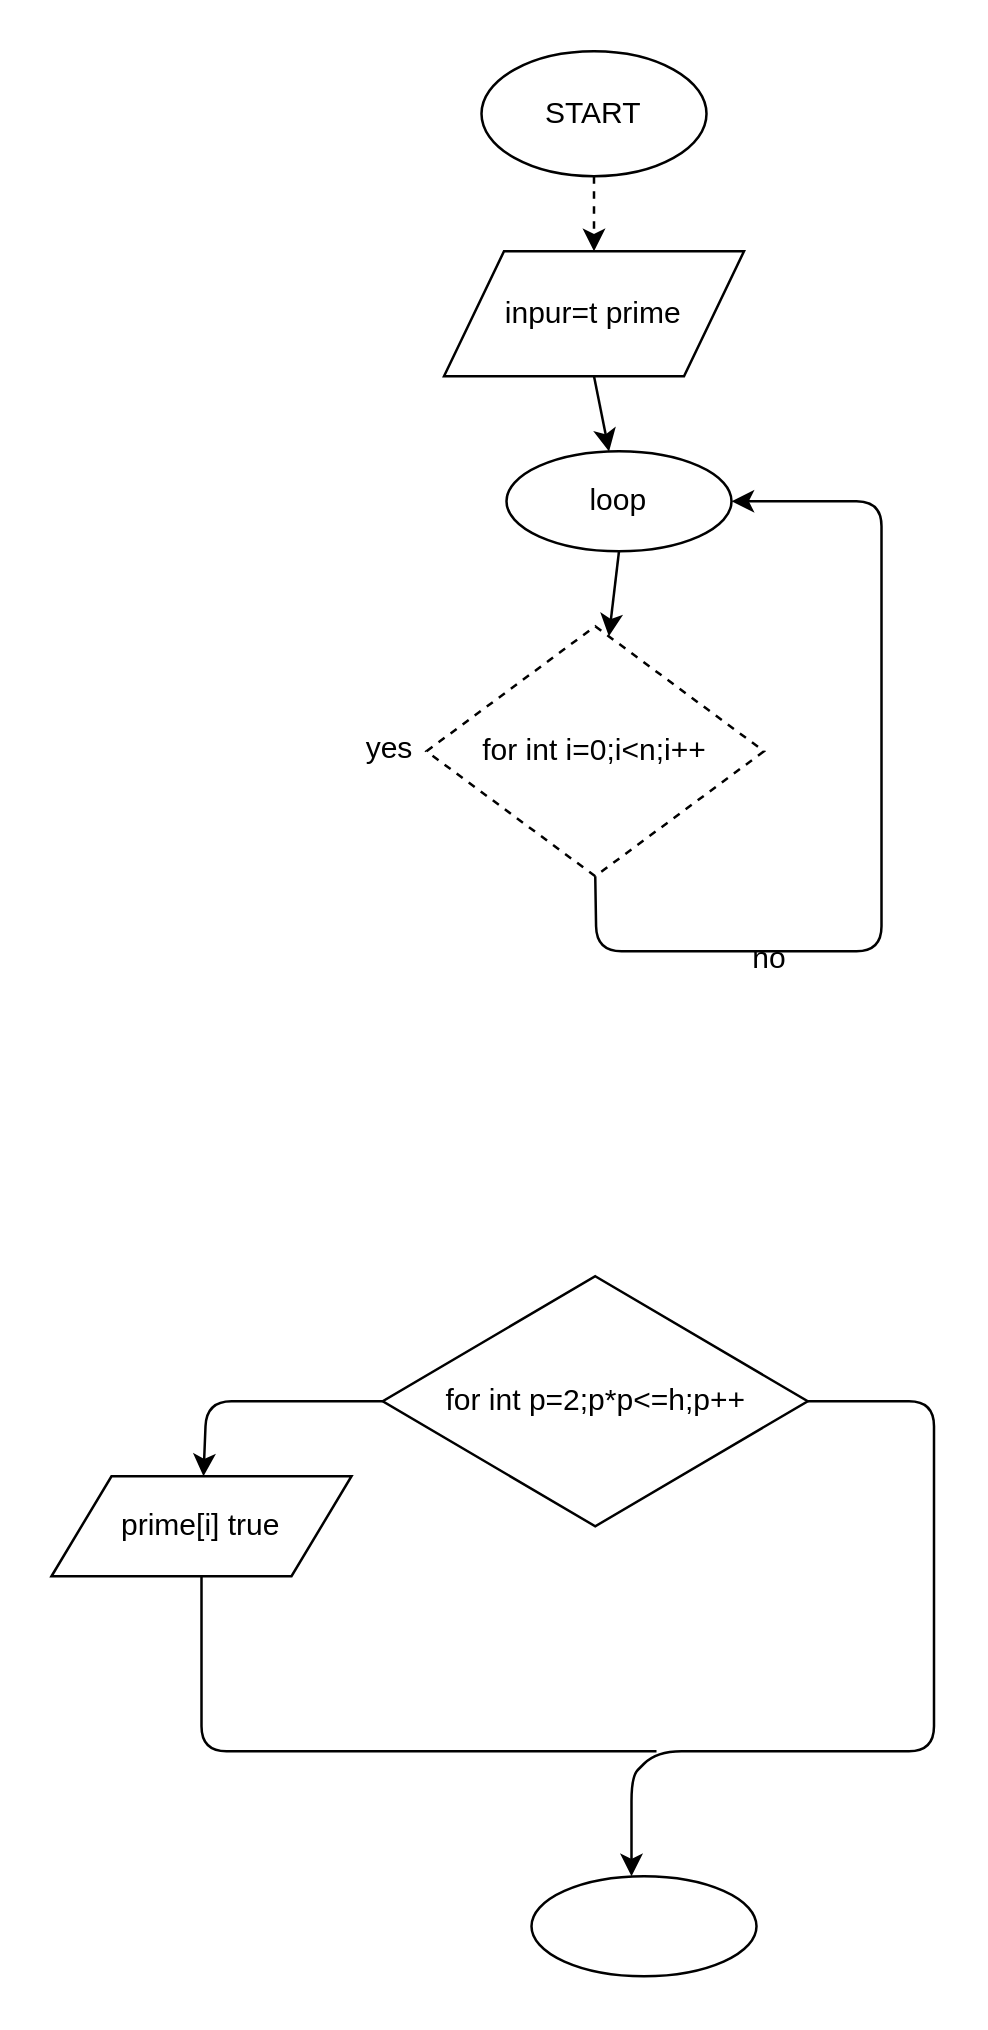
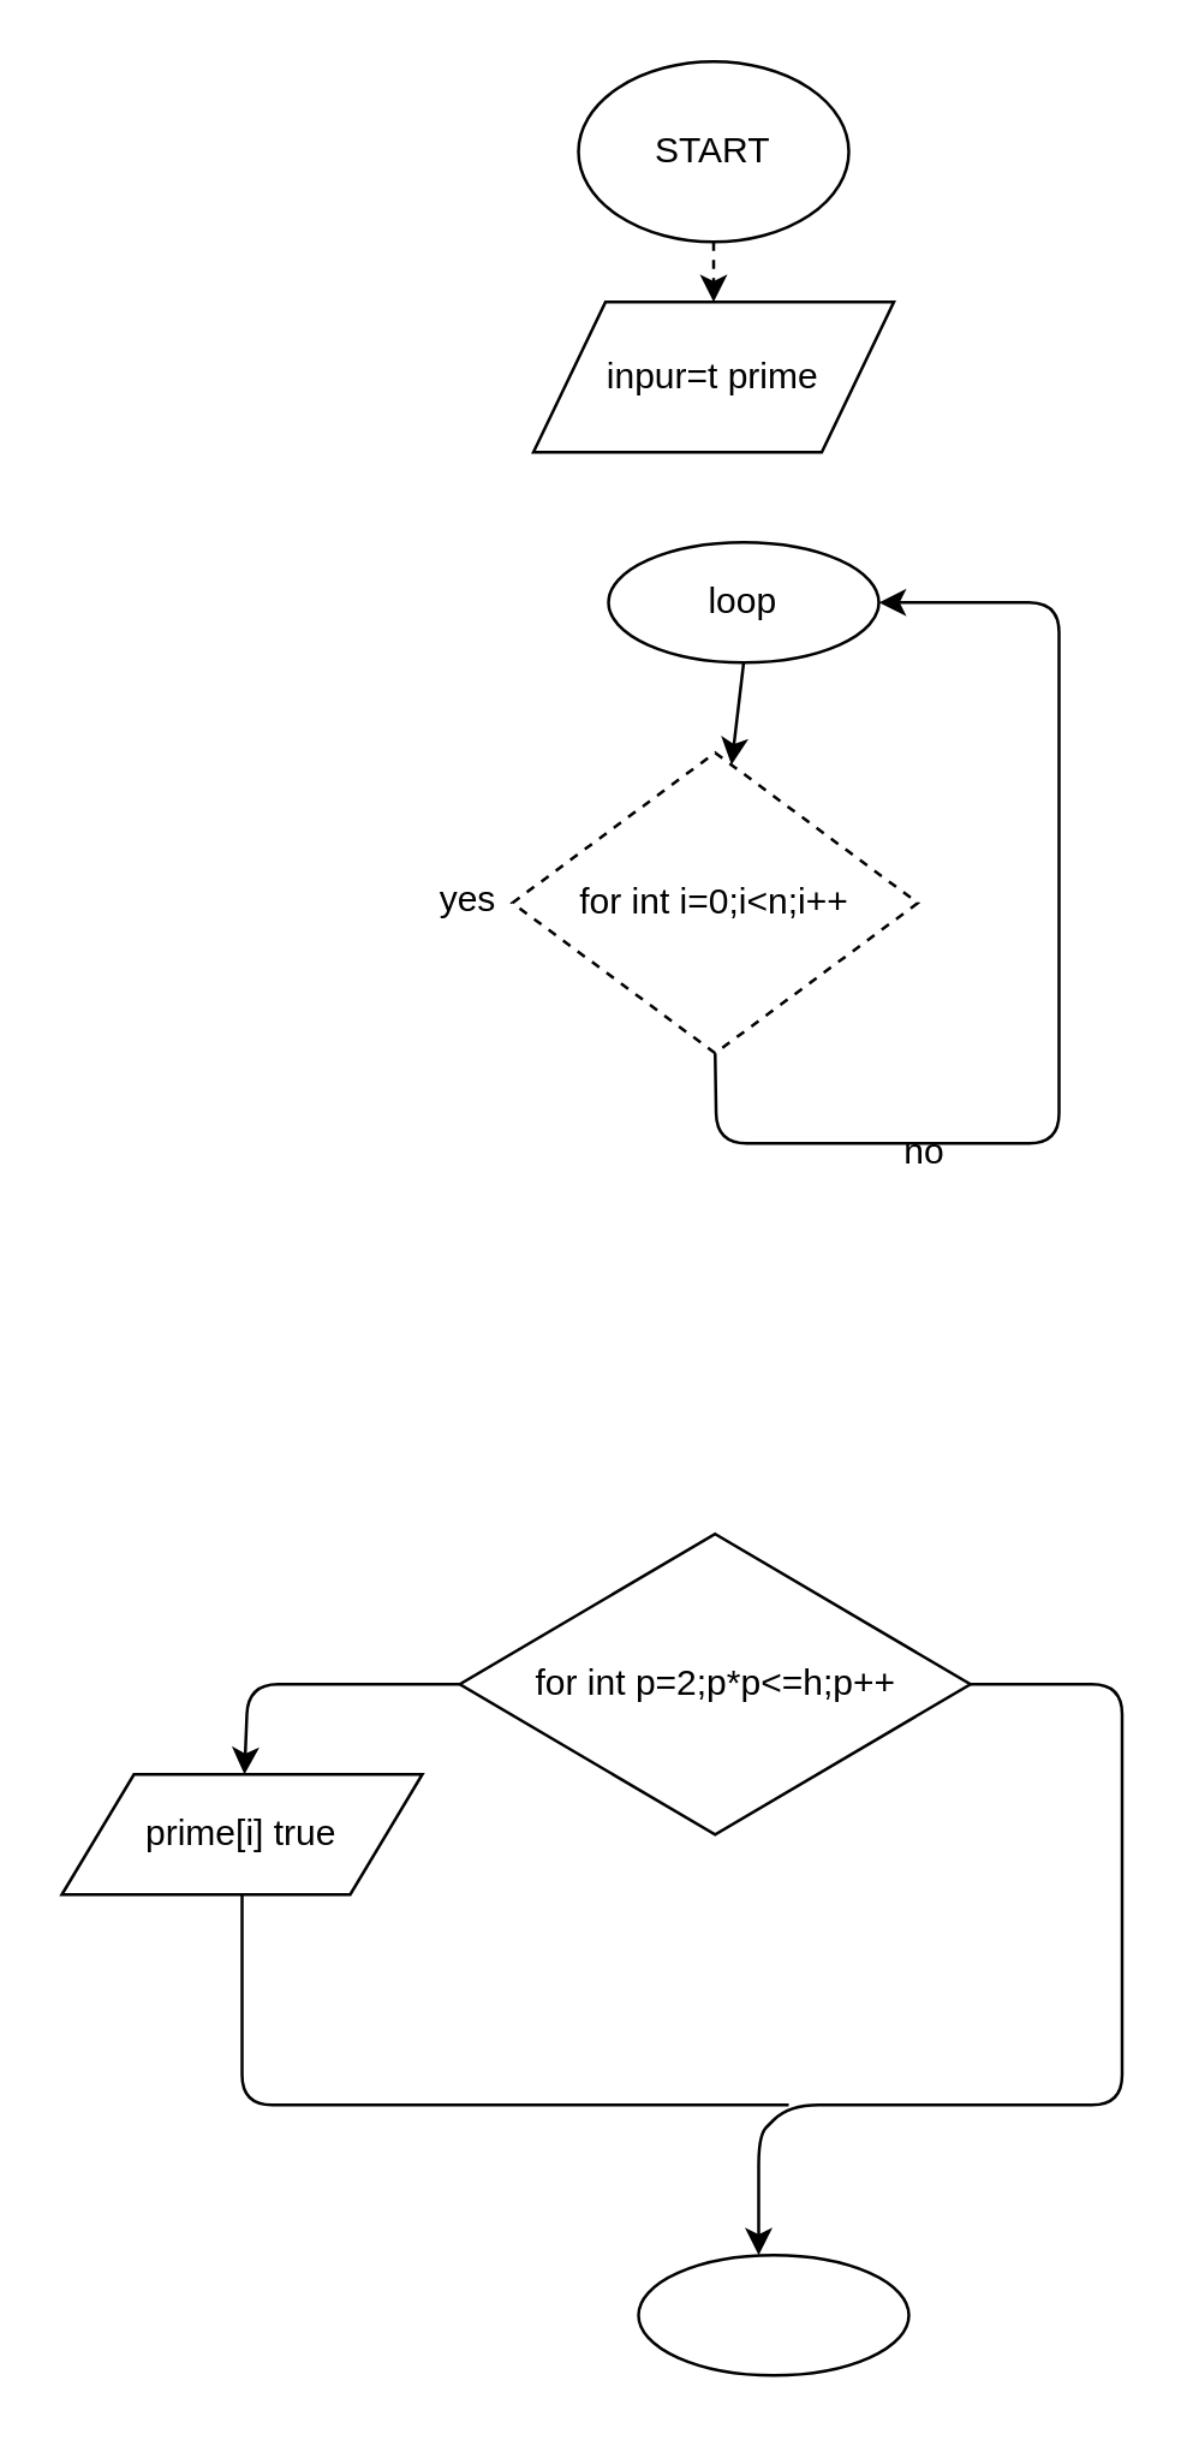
  <mxCell id="0" />
  <mxCell id="1" parent="0" />
- <mxCell id="2" value="START" style="ellipse;whiteSpace=wrap;html=1;" vertex="1" parent="1"><mxGeometry x="192" y="20" width="90" height="50" as="geometry" /></mxCell>
+ <mxCell id="2" value="START" style="ellipse;whiteSpace=wrap;html=1;" vertex="1" parent="1"><mxGeometry x="192" y="20" width="90" height="60" as="geometry" /></mxCell>
  <mxCell id="3" value="" style="endArrow=classic;html=1;exitX=0.5;exitY=1;exitDx=0;exitDy=0;dashed=1;" edge="1" parent="1" source="2" target="4"><mxGeometry width="50" height="50" relative="1" as="geometry"><mxPoint x="232" y="140" as="sourcePoint" /><mxPoint x="237" y="120" as="targetPoint" /></mxGeometry></mxCell>
  <mxCell id="4" value="inpur=t prime" style="shape=parallelogram;perimeter=parallelogramPerimeter;whiteSpace=wrap;html=1;" vertex="1" parent="1"><mxGeometry x="177" y="100" width="120" height="50" as="geometry" /></mxCell>
- <mxCell id="5" value="" style="endArrow=classic;html=1;exitX=0.5;exitY=1;exitDx=0;exitDy=0;" edge="1" parent="1" source="4" target="6"><mxGeometry width="50" height="50" relative="1" as="geometry"><mxPoint x="212" y="260" as="sourcePoint" /><mxPoint x="237" y="180" as="targetPoint" /></mxGeometry></mxCell>
  <mxCell id="6" value="loop" style="ellipse;whiteSpace=wrap;html=1;" vertex="1" parent="1"><mxGeometry x="202" y="180" width="90" height="40" as="geometry" /></mxCell>
  <mxCell id="7" value="" style="endArrow=classic;html=1;exitX=0.5;exitY=1;exitDx=0;exitDy=0;" edge="1" parent="1" source="6" target="8"><mxGeometry width="50" height="50" relative="1" as="geometry"><mxPoint x="202" y="240" as="sourcePoint" /><mxPoint x="237" y="250" as="targetPoint" /></mxGeometry></mxCell>
  <mxCell id="8" value="for int i=0;i&amp;lt;n;i++" style="rhombus;whiteSpace=wrap;html=1;dashed=1;" vertex="1" parent="1"><mxGeometry x="170" y="250" width="135" height="100" as="geometry" /></mxCell>
  <mxCell id="9" value="" style="endArrow=classic;html=1;exitX=0.5;exitY=1;exitDx=0;exitDy=0;entryX=1;entryY=0.5;entryDx=0;entryDy=0;" edge="1" parent="1" source="8" target="6"><mxGeometry width="50" height="50" relative="1" as="geometry"><mxPoint x="282" y="380" as="sourcePoint" /><mxPoint x="342" y="190" as="targetPoint" /><Array as="points"><mxPoint x="238" y="380" /><mxPoint x="352" y="380" /><mxPoint x="352" y="200" /></Array></mxGeometry></mxCell>
  <mxCell id="10" value="no" style="text;html=1;align=center;verticalAlign=middle;resizable=0;points=[];autosize=1;" vertex="1" parent="1"><mxGeometry x="292" y="373" width="30" height="20" as="geometry" /></mxCell>
  <mxCell id="11" value="for int p=2;p*p&amp;lt;=h;p++" style="rhombus;whiteSpace=wrap;html=1;" vertex="1" parent="1"><mxGeometry x="152.5" y="510" width="170" height="100" as="geometry" /></mxCell>
  <mxCell id="12" value="yes" style="text;html=1;align=center;verticalAlign=middle;resizable=0;points=[];autosize=1;" vertex="1" parent="1"><mxGeometry x="140" y="289" width="30" height="20" as="geometry" /></mxCell>
  <mxCell id="13" value="" style="endArrow=classic;html=1;" edge="1" parent="1"><mxGeometry width="50" height="50" relative="1" as="geometry"><mxPoint x="322.5" y="560" as="sourcePoint" /><mxPoint x="252" y="750" as="targetPoint" /><Array as="points"><mxPoint x="373" y="560" /><mxPoint x="373" y="700" /><mxPoint x="262" y="700" /><mxPoint x="252" y="710" /></Array></mxGeometry></mxCell>
  <mxCell id="14" value="" style="endArrow=classic;html=1;" edge="1" parent="1" target="15"><mxGeometry width="50" height="50" relative="1" as="geometry"><mxPoint x="152.5" y="560" as="sourcePoint" /><mxPoint x="82" y="590" as="targetPoint" /><Array as="points"><mxPoint x="82" y="560" /></Array></mxGeometry></mxCell>
  <mxCell id="15" value="prime[i] true" style="shape=parallelogram;perimeter=parallelogramPerimeter;whiteSpace=wrap;html=1;" vertex="1" parent="1"><mxGeometry x="20" y="590" width="120" height="40" as="geometry" /></mxCell>
  <mxCell id="16" value="" style="endArrow=none;html=1;exitX=0.5;exitY=1;exitDx=0;exitDy=0;" edge="1" parent="1" source="15"><mxGeometry width="50" height="50" relative="1" as="geometry"><mxPoint x="212" y="650" as="sourcePoint" /><mxPoint x="262" y="700" as="targetPoint" /><Array as="points"><mxPoint x="80" y="700" /></Array></mxGeometry></mxCell>
  <mxCell id="17" value="" style="ellipse;whiteSpace=wrap;html=1;" vertex="1" parent="1"><mxGeometry x="212" y="750" width="90" height="40" as="geometry" /></mxCell>
